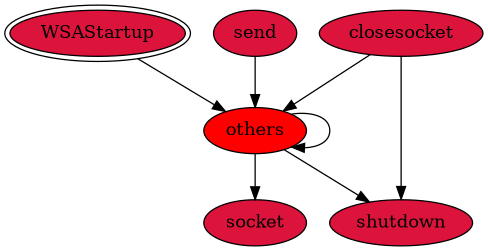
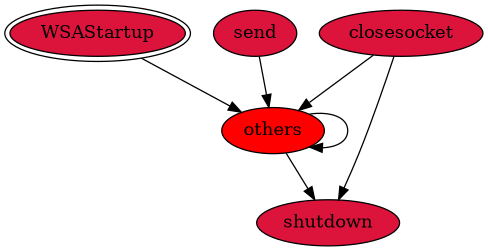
  digraph {
    node [fillcolor=crimson style=filled]
    n1 [label=WSAStartup peripheries=2]
    n2 [fillcolor=red label=others]
-   n3 [label=socket]
    n4 [label=shutdown]
    n5 [label=closesocket]
    n6 [label=send]
    n1 -> n2
    n2 -> n2
-   n2 -> n3
    n2 -> n4
    n5 -> n2
    n5 -> n4
    n6 -> n2
  }
